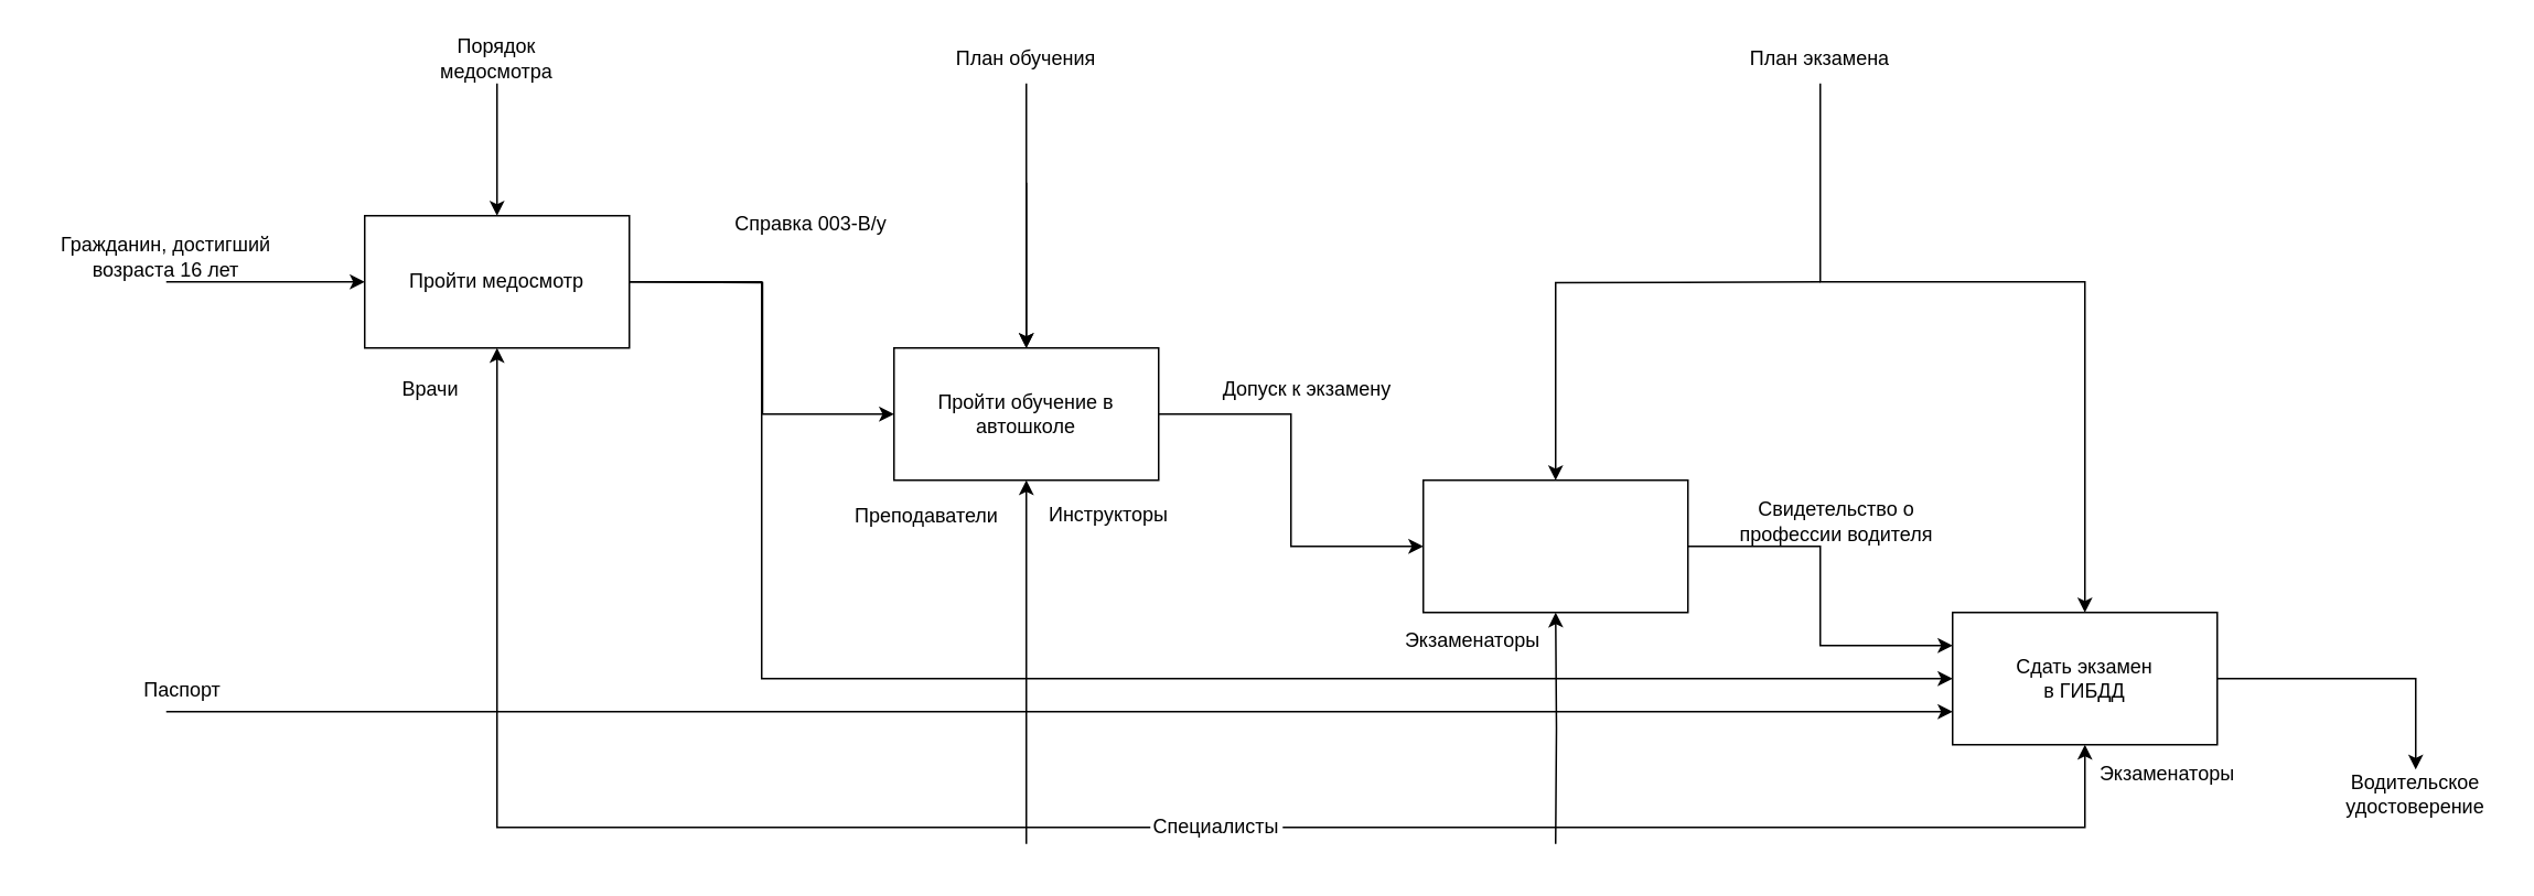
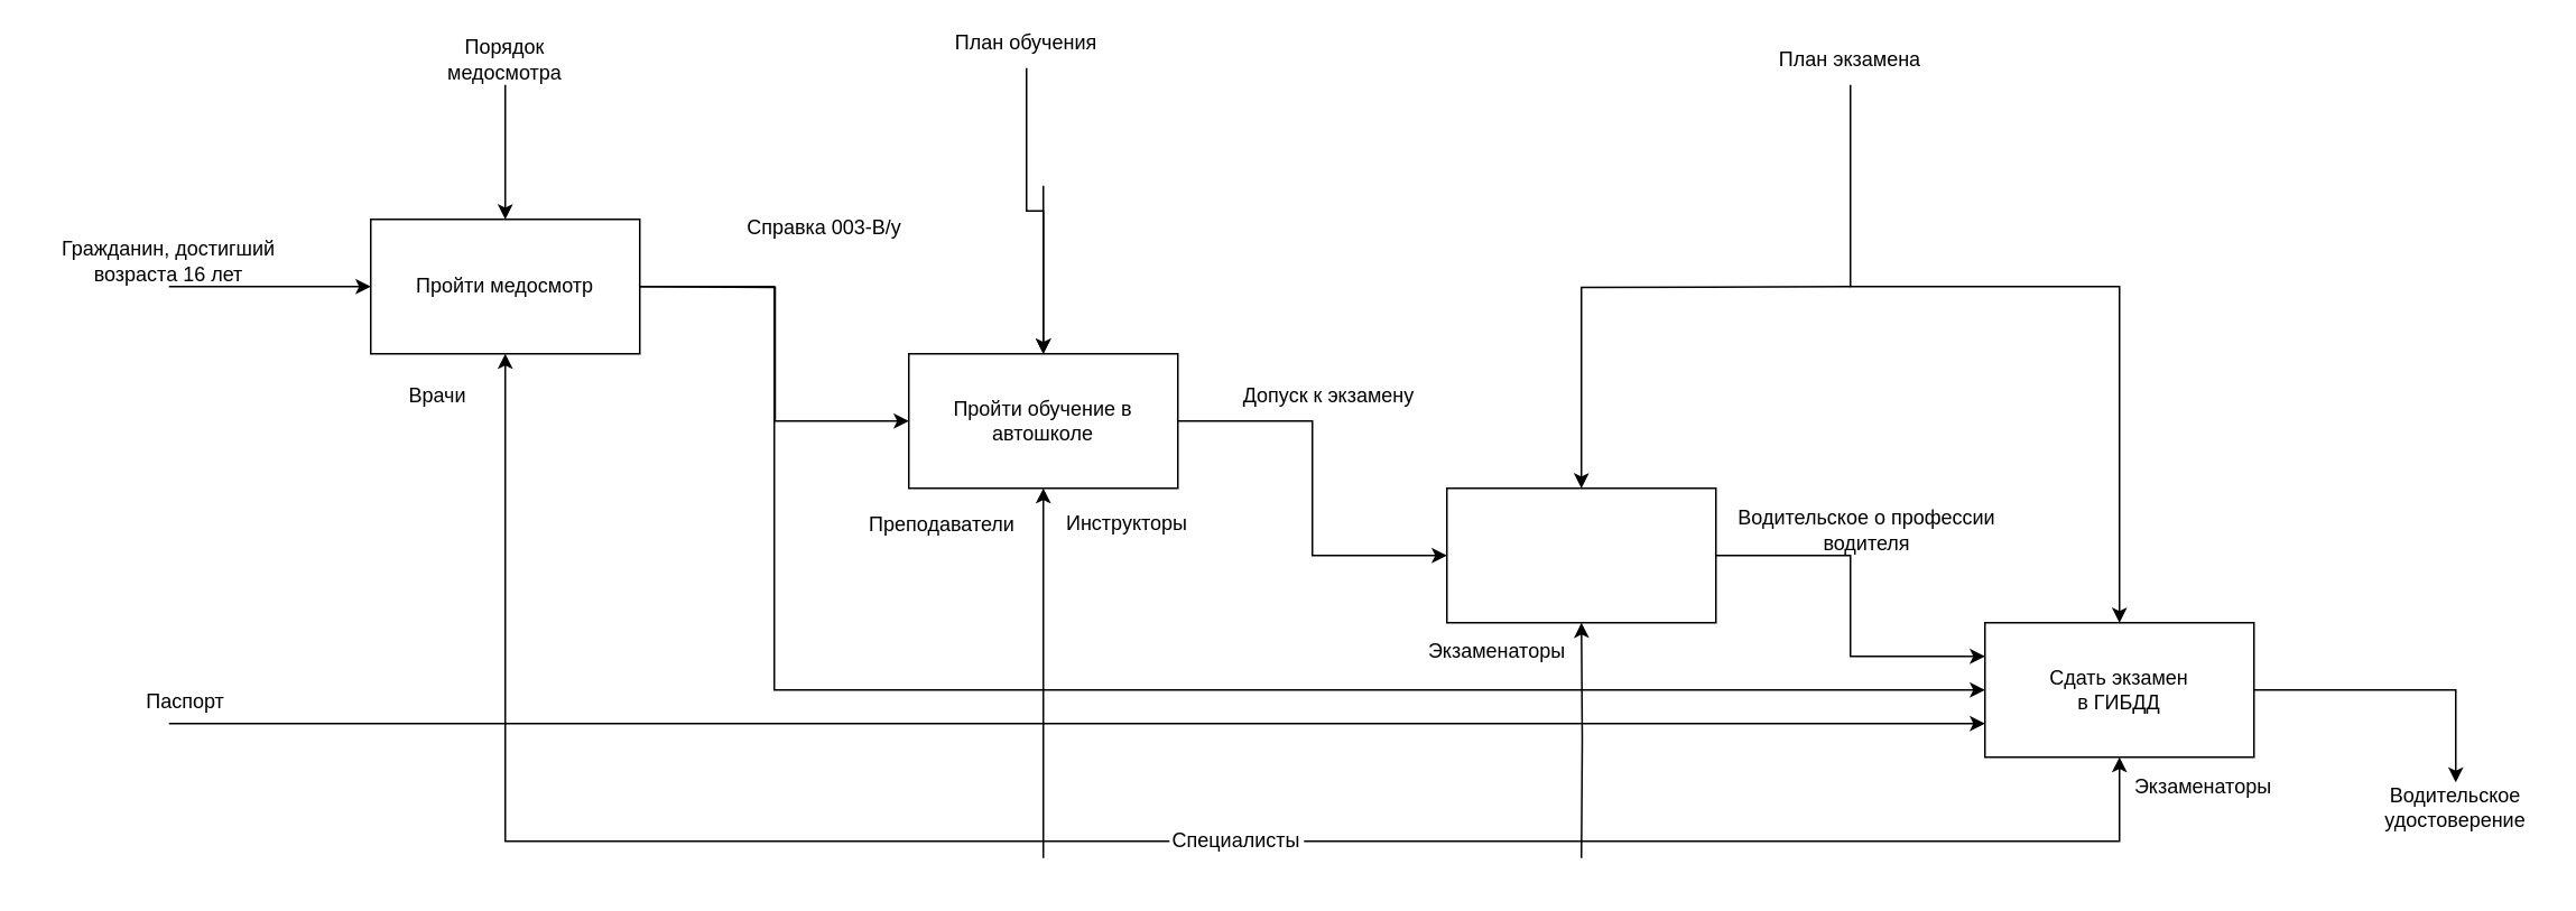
  <mxCell id="0" />
  <mxCell id="1" parent="0" />
  <mxCell id="2" value="" style="rounded=0;whiteSpace=wrap;html=1;" parent="1" vertex="1"><mxGeometry x="220" y="130" width="160" height="80" as="geometry" /></mxCell>
  <mxCell id="3" style="edgeStyle=orthogonalEdgeStyle;rounded=0;orthogonalLoop=1;jettySize=auto;html=1;entryX=0;entryY=0.5;entryDx=0;entryDy=0;" parent="1" target="7" edge="1"><mxGeometry relative="1" as="geometry"><mxPoint x="380" y="170" as="sourcePoint" /></mxGeometry></mxCell>
  <mxCell id="4" style="edgeStyle=orthogonalEdgeStyle;rounded=0;orthogonalLoop=1;jettySize=auto;html=1;entryX=0;entryY=0.5;entryDx=0;entryDy=0;exitX=1;exitY=0.5;exitDx=0;exitDy=0;" parent="1" source="2" target="20" edge="1"><mxGeometry relative="1" as="geometry"><Array as="points"><mxPoint x="460" y="170" /><mxPoint x="460" y="410" /></Array></mxGeometry></mxCell>
  <mxCell id="5" value="Пройти медосмотр" style="text;html=1;strokeColor=none;fillColor=none;align=center;verticalAlign=middle;whiteSpace=wrap;rounded=0;" parent="1" vertex="1"><mxGeometry x="230" y="155" width="140" height="30" as="geometry" /></mxCell>
  <mxCell id="6" style="edgeStyle=orthogonalEdgeStyle;rounded=0;orthogonalLoop=1;jettySize=auto;html=1;entryX=0;entryY=0.5;entryDx=0;entryDy=0;" parent="1" source="7" target="10" edge="1"><mxGeometry relative="1" as="geometry" /></mxCell>
  <mxCell id="7" value="" style="rounded=0;whiteSpace=wrap;html=1;" parent="1" vertex="1"><mxGeometry x="540" y="210" width="160" height="80" as="geometry" /></mxCell>
  <mxCell id="8" value="Пройти обучение в автошколе" style="text;html=1;strokeColor=none;fillColor=none;align=center;verticalAlign=middle;whiteSpace=wrap;rounded=0;" parent="1" vertex="1"><mxGeometry x="550" y="235" width="140" height="30" as="geometry" /></mxCell>
  <mxCell id="9" style="edgeStyle=orthogonalEdgeStyle;rounded=0;orthogonalLoop=1;jettySize=auto;html=1;entryX=0;entryY=0.25;entryDx=0;entryDy=0;" parent="1" source="10" target="20" edge="1"><mxGeometry relative="1" as="geometry" /></mxCell>
  <mxCell id="10" value="" style="rounded=0;whiteSpace=wrap;html=1;" parent="1" vertex="1"><mxGeometry x="860" y="290" width="160" height="80" as="geometry" /></mxCell>
  <mxCell id="11" value="" style="endArrow=classic;html=1;rounded=0;entryX=0;entryY=0.5;entryDx=0;entryDy=0;" parent="1" target="2" edge="1"><mxGeometry width="50" height="50" relative="1" as="geometry"><mxPoint x="100" y="170" as="sourcePoint" /><mxPoint x="580" y="300" as="targetPoint" /></mxGeometry></mxCell>
  <mxCell id="12" style="edgeStyle=orthogonalEdgeStyle;rounded=0;orthogonalLoop=1;jettySize=auto;html=1;entryX=0.5;entryY=1;entryDx=0;entryDy=0;" parent="1" source="16" target="2" edge="1"><mxGeometry relative="1" as="geometry" /></mxCell>
  <mxCell id="13" style="edgeStyle=orthogonalEdgeStyle;rounded=0;orthogonalLoop=1;jettySize=auto;html=1;entryX=0.5;entryY=1;entryDx=0;entryDy=0;" parent="1" target="7" edge="1"><mxGeometry relative="1" as="geometry"><mxPoint x="620" y="510" as="sourcePoint" /><mxPoint x="620" y="320" as="targetPoint" /><Array as="points"><mxPoint x="620" y="510" /></Array></mxGeometry></mxCell>
  <mxCell id="14" style="edgeStyle=orthogonalEdgeStyle;rounded=0;orthogonalLoop=1;jettySize=auto;html=1;entryX=0.5;entryY=1;entryDx=0;entryDy=0;" parent="1" target="10" edge="1"><mxGeometry relative="1" as="geometry"><mxPoint x="940" y="510" as="sourcePoint" /></mxGeometry></mxCell>
  <mxCell id="15" style="edgeStyle=orthogonalEdgeStyle;rounded=0;orthogonalLoop=1;jettySize=auto;html=1;entryX=0.5;entryY=1;entryDx=0;entryDy=0;" parent="1" source="16" target="20" edge="1"><mxGeometry relative="1" as="geometry" /></mxCell>
  <mxCell id="16" value="Специалисты" style="text;html=1;strokeColor=none;fillColor=none;align=center;verticalAlign=middle;whiteSpace=wrap;rounded=0;" parent="1" vertex="1"><mxGeometry x="695" y="480" width="80" height="40" as="geometry" /></mxCell>
  <mxCell id="17" value="Справка&amp;nbsp;003-В/у" style="text;html=1;strokeColor=none;fillColor=none;align=center;verticalAlign=middle;whiteSpace=wrap;rounded=0;" parent="1" vertex="1"><mxGeometry x="440" y="120" width="100" height="30" as="geometry" /></mxCell>
  <mxCell id="18" value="Допуск к экзамену" style="text;html=1;strokeColor=none;fillColor=none;align=center;verticalAlign=middle;whiteSpace=wrap;rounded=0;" parent="1" vertex="1"><mxGeometry x="700" y="220" width="180" height="30" as="geometry" /></mxCell>
  <mxCell id="19" style="edgeStyle=orthogonalEdgeStyle;rounded=0;orthogonalLoop=1;jettySize=auto;html=1;" parent="1" source="20" target="23" edge="1"><mxGeometry relative="1" as="geometry"><mxPoint x="1380" y="410" as="targetPoint" /></mxGeometry></mxCell>
  <mxCell id="20" value="" style="rounded=0;whiteSpace=wrap;html=1;" parent="1" vertex="1"><mxGeometry x="1180" y="370" width="160" height="80" as="geometry" /></mxCell>
  <mxCell id="21" value="Сдать экзамен в ГИБДД" style="text;html=1;strokeColor=none;fillColor=none;align=center;verticalAlign=middle;whiteSpace=wrap;rounded=0;" parent="1" vertex="1"><mxGeometry x="1215" y="387.5" width="90" height="45" as="geometry" /></mxCell>
- <mxCell id="22" value="Свидетельство о профессии водителя" style="text;html=1;strokeColor=none;fillColor=none;align=center;verticalAlign=middle;whiteSpace=wrap;rounded=0;" parent="1" vertex="1"><mxGeometry x="1030" y="300" width="160" height="30" as="geometry" /></mxCell>
+ <mxCell id="22" value="Водительское о профессии водителя" style="text;html=1;strokeColor=none;fillColor=none;align=center;verticalAlign=middle;whiteSpace=wrap;rounded=0;" parent="1" vertex="1"><mxGeometry x="1030" y="300" width="160" height="30" as="geometry" /></mxCell>
  <mxCell id="23" value="Водительское удостоверение" style="text;html=1;strokeColor=none;fillColor=none;align=center;verticalAlign=middle;whiteSpace=wrap;rounded=0;" parent="1" vertex="1"><mxGeometry x="1410" y="465" width="100" height="30" as="geometry" /></mxCell>
  <mxCell id="24" value="Врачи" style="text;html=1;strokeColor=none;fillColor=none;align=center;verticalAlign=middle;whiteSpace=wrap;rounded=0;" parent="1" vertex="1"><mxGeometry x="230" y="220" width="60" height="30" as="geometry" /></mxCell>
  <mxCell id="25" value="Преподаватели" style="text;html=1;strokeColor=none;fillColor=none;align=center;verticalAlign=middle;whiteSpace=wrap;rounded=0;" parent="1" vertex="1"><mxGeometry x="510" y="297" width="100" height="30" as="geometry" /></mxCell>
  <mxCell id="26" value="Экзаменаторы" style="text;html=1;strokeColor=none;fillColor=none;align=center;verticalAlign=middle;whiteSpace=wrap;rounded=0;" parent="1" vertex="1"><mxGeometry x="840" y="372" width="100" height="30" as="geometry" /></mxCell>
  <mxCell id="27" value="Экзаменаторы" style="text;html=1;strokeColor=none;fillColor=none;align=center;verticalAlign=middle;whiteSpace=wrap;rounded=0;" parent="1" vertex="1"><mxGeometry x="1260" y="453" width="100" height="30" as="geometry" /></mxCell>
  <mxCell id="28" value="Инструкторы" style="text;html=1;strokeColor=none;fillColor=none;align=center;verticalAlign=middle;whiteSpace=wrap;rounded=0;" parent="1" vertex="1"><mxGeometry x="620" y="296" width="100" height="30" as="geometry" /></mxCell>
  <mxCell id="29" value="" style="endArrow=classic;html=1;rounded=0;entryX=0.5;entryY=0;entryDx=0;entryDy=0;" parent="1" target="2" edge="1"><mxGeometry width="50" height="50" relative="1" as="geometry"><mxPoint x="300" y="50" as="sourcePoint" /><mxPoint x="500" y="170" as="targetPoint" /></mxGeometry></mxCell>
  <mxCell id="30" value="Гражданин, достигший возраста 16 лет" style="text;html=1;strokeColor=none;fillColor=none;align=center;verticalAlign=middle;whiteSpace=wrap;rounded=0;" parent="1" vertex="1"><mxGeometry x="20" y="140" width="160" height="30" as="geometry" /></mxCell>
  <mxCell id="31" value="" style="endArrow=classic;html=1;rounded=0;entryX=0;entryY=0.75;entryDx=0;entryDy=0;" parent="1" target="20" edge="1"><mxGeometry width="50" height="50" relative="1" as="geometry"><mxPoint x="100" y="430" as="sourcePoint" /><mxPoint x="820" y="300" as="targetPoint" /></mxGeometry></mxCell>
  <mxCell id="32" value="Паспорт" style="text;html=1;strokeColor=none;fillColor=none;align=center;verticalAlign=middle;whiteSpace=wrap;rounded=0;" parent="1" vertex="1"><mxGeometry x="80" y="402" width="60" height="30" as="geometry" /></mxCell>
  <mxCell id="33" value="Порядок медосмотра" style="text;html=1;strokeColor=none;fillColor=none;align=center;verticalAlign=middle;whiteSpace=wrap;rounded=0;" parent="1" vertex="1"><mxGeometry x="250" y="20" width="100" height="30" as="geometry" /></mxCell>
  <mxCell id="34" value="" style="endArrow=classic;html=1;rounded=0;entryX=0.5;entryY=0;entryDx=0;entryDy=0;" parent="1" target="7" edge="1"><mxGeometry width="50" height="50" relative="1" as="geometry"><mxPoint x="620" y="110" as="sourcePoint" /><mxPoint x="620" y="170" as="targetPoint" /></mxGeometry></mxCell>
  <mxCell id="35" value="" style="edgeStyle=orthogonalEdgeStyle;rounded=0;orthogonalLoop=1;jettySize=auto;html=1;exitX=0.5;exitY=1;exitDx=0;exitDy=0;" parent="1" source="36" target="7" edge="1"><mxGeometry relative="1" as="geometry" /></mxCell>
- <mxCell id="36" value="План обучения" style="text;html=1;strokeColor=none;fillColor=none;align=center;verticalAlign=middle;whiteSpace=wrap;rounded=0;" parent="1" vertex="1"><mxGeometry x="570" y="20" width="100" height="30" as="geometry" /></mxCell>
+ <mxCell id="36" value="План обучения" style="text;html=1;strokeColor=none;fillColor=none;align=center;verticalAlign=middle;whiteSpace=wrap;rounded=0;" parent="1" vertex="1"><mxGeometry x="560" y="10" width="100" height="30" as="geometry" /></mxCell>
  <mxCell id="37" style="edgeStyle=orthogonalEdgeStyle;rounded=0;orthogonalLoop=1;jettySize=auto;html=1;entryX=0.5;entryY=0;entryDx=0;entryDy=0;exitX=0.5;exitY=1;exitDx=0;exitDy=0;" parent="1" source="39" target="20" edge="1"><mxGeometry relative="1" as="geometry"><mxPoint x="1180" y="70" as="sourcePoint" /><Array as="points"><mxPoint x="1100" y="170" /><mxPoint x="1260" y="170" /></Array></mxGeometry></mxCell>
  <mxCell id="38" style="edgeStyle=orthogonalEdgeStyle;rounded=0;orthogonalLoop=1;jettySize=auto;html=1;entryX=0.5;entryY=0;entryDx=0;entryDy=0;" parent="1" target="10" edge="1"><mxGeometry relative="1" as="geometry"><mxPoint x="1100" y="170" as="sourcePoint" /></mxGeometry></mxCell>
  <mxCell id="39" value="План экзамена" style="text;html=1;strokeColor=none;fillColor=none;align=center;verticalAlign=middle;whiteSpace=wrap;rounded=0;" parent="1" vertex="1"><mxGeometry x="1050" y="20" width="100" height="30" as="geometry" /></mxCell>
